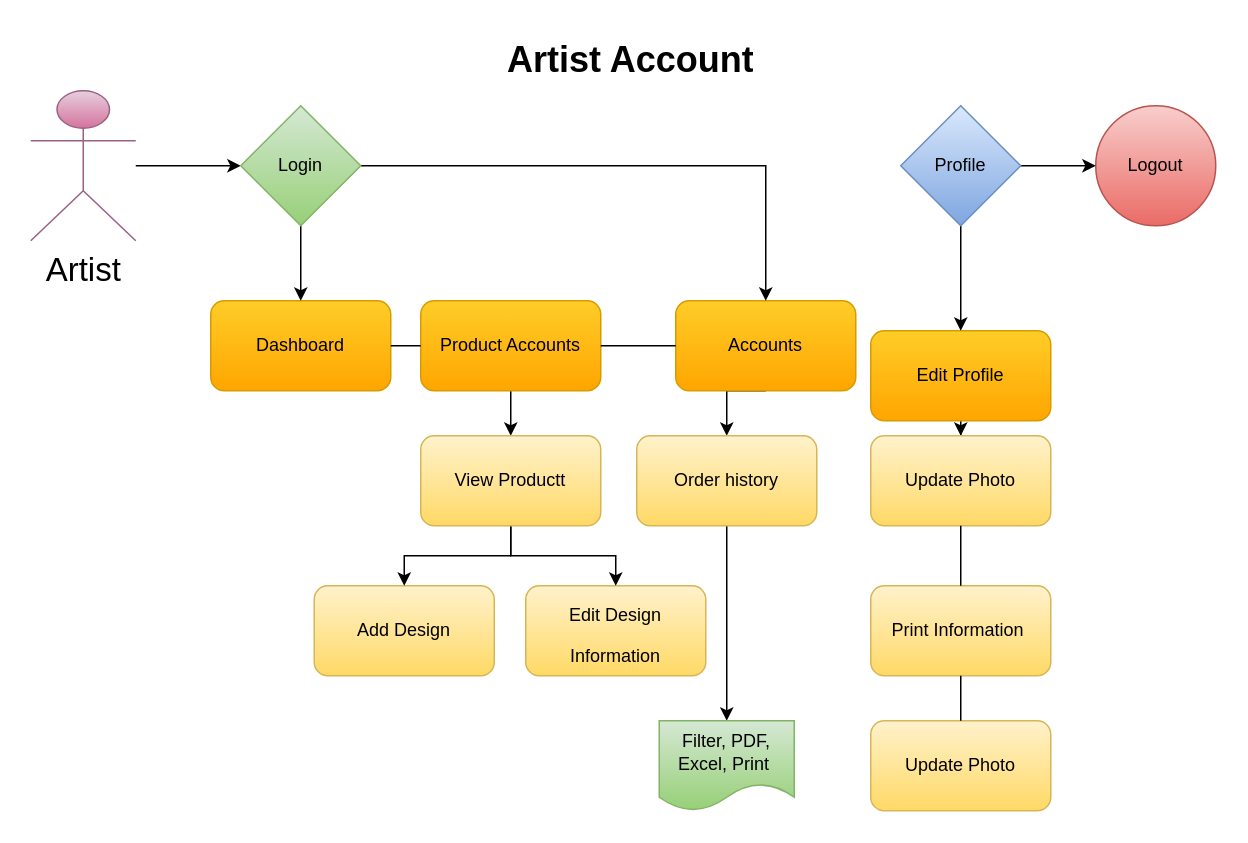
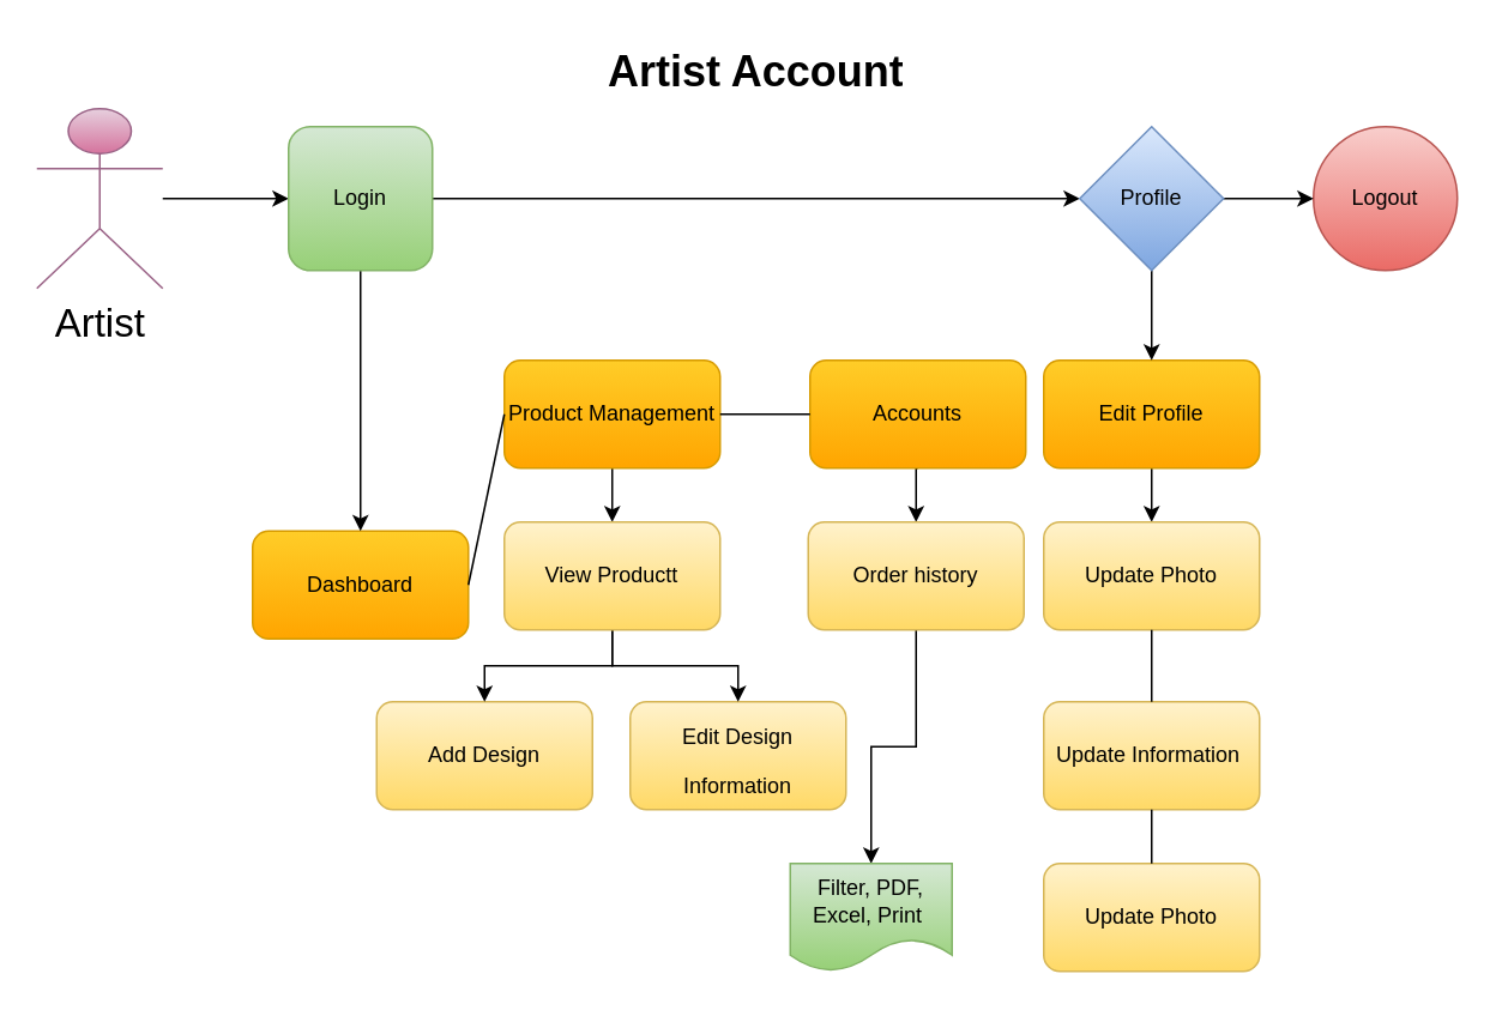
  <mxCell id="0" />
  <mxCell id="1" parent="0" />
- <mxCell id="2" value="Dashboard" style="rounded=1;whiteSpace=wrap;html=1;fillColor=#ffcd28;gradientColor=#ffa500;strokeColor=#d79b00;" vertex="1" parent="1"><mxGeometry x="140" y="200" width="120" height="60" as="geometry" /></mxCell>
+ <mxCell id="2" value="Dashboard" style="rounded=1;whiteSpace=wrap;html=1;fillColor=#ffcd28;gradientColor=#ffa500;strokeColor=#d79b00;" vertex="1" parent="1"><mxGeometry x="140" y="295" width="120" height="60" as="geometry" /></mxCell>
  <mxCell id="3" style="edgeStyle=orthogonalEdgeStyle;rounded=0;orthogonalLoop=1;jettySize=auto;html=1;exitX=0.5;exitY=1;exitDx=0;exitDy=0;fontSize=12;" edge="1" parent="1" source="4" target="26"><mxGeometry relative="1" as="geometry" /></mxCell>
- <mxCell id="4" value="Product Accounts" style="rounded=1;whiteSpace=wrap;html=1;fillColor=#ffcd28;gradientColor=#ffa500;strokeColor=#d79b00;" vertex="1" parent="1"><mxGeometry x="280" y="200" width="120" height="60" as="geometry" /></mxCell>
+ <mxCell id="4" value="Product Management" style="rounded=1;whiteSpace=wrap;html=1;fillColor=#ffcd28;gradientColor=#ffa500;strokeColor=#d79b00;" vertex="1" parent="1"><mxGeometry x="280" y="200" width="120" height="60" as="geometry" /></mxCell>
  <mxCell id="5" style="edgeStyle=orthogonalEdgeStyle;rounded=0;orthogonalLoop=1;jettySize=auto;html=1;exitX=0.5;exitY=1;exitDx=0;exitDy=0;entryX=0.5;entryY=0;entryDx=0;entryDy=0;" edge="1" parent="1" source="6" target="9"><mxGeometry relative="1" as="geometry" /></mxCell>
  <mxCell id="6" value="Accounts" style="rounded=1;whiteSpace=wrap;html=1;fillColor=#ffcd28;gradientColor=#ffa500;strokeColor=#d79b00;" vertex="1" parent="1"><mxGeometry x="450" y="200" width="120" height="60" as="geometry" /></mxCell>
  <mxCell id="7" value="Add Design" style="rounded=1;whiteSpace=wrap;html=1;fillColor=#fff2cc;gradientColor=#ffd966;strokeColor=#d6b656;" vertex="1" parent="1"><mxGeometry x="209" y="390" width="120" height="60" as="geometry" /></mxCell>
  <mxCell id="8" value="" style="edgeStyle=orthogonalEdgeStyle;rounded=0;orthogonalLoop=1;jettySize=auto;html=1;fontSize=12;" edge="1" parent="1" source="9" target="18"><mxGeometry relative="1" as="geometry" /></mxCell>
- <mxCell id="9" value="Order history" style="rounded=1;whiteSpace=wrap;html=1;fillColor=#fff2cc;gradientColor=#ffd966;strokeColor=#d6b656;" vertex="1" parent="1"><mxGeometry x="424" y="290" width="120" height="60" as="geometry" /></mxCell>
+ <mxCell id="9" value="Order history" style="rounded=1;whiteSpace=wrap;html=1;fillColor=#fff2cc;gradientColor=#ffd966;strokeColor=#d6b656;" vertex="1" parent="1"><mxGeometry x="449" y="290" width="120" height="60" as="geometry" /></mxCell>
  <mxCell id="10" style="edgeStyle=orthogonalEdgeStyle;rounded=0;orthogonalLoop=1;jettySize=auto;html=1;exitX=0.5;exitY=1;exitDx=0;exitDy=0;fontSize=12;" edge="1" parent="1" source="11" target="20"><mxGeometry relative="1" as="geometry" /></mxCell>
- <mxCell id="11" value="Edit Profile" style="rounded=1;whiteSpace=wrap;html=1;fillColor=#ffcd28;gradientColor=#ffa500;strokeColor=#d79b00;" vertex="1" parent="1"><mxGeometry x="580" y="220" width="120" height="60" as="geometry" /></mxCell>
+ <mxCell id="11" value="Edit Profile" style="rounded=1;whiteSpace=wrap;html=1;fillColor=#ffcd28;gradientColor=#ffa500;strokeColor=#d79b00;" vertex="1" parent="1"><mxGeometry x="580" y="200" width="120" height="60" as="geometry" /></mxCell>
  <mxCell id="12" value="" style="endArrow=none;html=1;rounded=0;entryX=0;entryY=0.5;entryDx=0;entryDy=0;exitX=1;exitY=0.5;exitDx=0;exitDy=0;" edge="1" parent="1" source="2" target="4"><mxGeometry width="50" height="50" relative="1" as="geometry"><mxPoint x="140" y="255" as="sourcePoint" /><mxPoint x="190" y="205" as="targetPoint" /></mxGeometry></mxCell>
  <mxCell id="13" value="" style="endArrow=none;html=1;rounded=0;entryX=0;entryY=0.5;entryDx=0;entryDy=0;exitX=1;exitY=0.5;exitDx=0;exitDy=0;" edge="1" parent="1" source="4" target="6"><mxGeometry width="50" height="50" relative="1" as="geometry"><mxPoint x="400" y="320" as="sourcePoint" /><mxPoint x="450" y="270" as="targetPoint" /></mxGeometry></mxCell>
  <mxCell id="14" style="edgeStyle=orthogonalEdgeStyle;rounded=0;orthogonalLoop=1;jettySize=auto;html=1;entryX=0;entryY=0.5;entryDx=0;entryDy=0;fontSize=12;" edge="1" parent="1" source="15" target="29"><mxGeometry relative="1" as="geometry" /></mxCell>
  <mxCell id="15" value="Artist" style="shape=umlActor;verticalLabelPosition=bottom;verticalAlign=top;html=1;outlineConnect=0;fontSize=22;fillColor=#e6d0de;gradientColor=#d5739d;strokeColor=#996185;" vertex="1" parent="1"><mxGeometry x="20" y="60" width="70" height="100" as="geometry" /></mxCell>
  <mxCell id="16" value="&lt;font style=&quot;font-size: 12px;&quot;&gt;Edit Design Information&lt;/font&gt;" style="rounded=1;whiteSpace=wrap;html=1;fontSize=22;fillColor=#fff2cc;gradientColor=#ffd966;strokeColor=#d6b656;" vertex="1" parent="1"><mxGeometry x="350" y="390" width="120" height="60" as="geometry" /></mxCell>
  <mxCell id="17" value="&lt;h1&gt;Artist Account&lt;/h1&gt;&lt;p&gt;&lt;br&gt;&lt;/p&gt;" style="text;html=1;strokeColor=none;fillColor=none;spacing=5;spacingTop=-20;whiteSpace=wrap;overflow=hidden;rounded=0;fontSize=12;" vertex="1" parent="1"><mxGeometry x="333" y="20" width="181" height="50" as="geometry" /></mxCell>
  <mxCell id="18" value="Filter, PDF, Excel, Print&amp;nbsp;" style="shape=document;whiteSpace=wrap;html=1;boundedLbl=1;fillColor=#d5e8d4;strokeColor=#82b366;rounded=1;gradientColor=#97d077;" vertex="1" parent="1"><mxGeometry x="439" y="480" width="90" height="60" as="geometry" /></mxCell>
- <mxCell id="19" value="Print Information&lt;span style=&quot;white-space: pre;&quot;&gt; &lt;/span&gt;" style="rounded=1;whiteSpace=wrap;html=1;fontSize=12;fillColor=#fff2cc;gradientColor=#ffd966;strokeColor=#d6b656;" vertex="1" parent="1"><mxGeometry x="580" y="390" width="120" height="60" as="geometry" /></mxCell>
+ <mxCell id="19" value="Update Information&lt;span style=&quot;white-space: pre;&quot;&gt; &lt;/span&gt;" style="rounded=1;whiteSpace=wrap;html=1;fontSize=12;fillColor=#fff2cc;gradientColor=#ffd966;strokeColor=#d6b656;" vertex="1" parent="1"><mxGeometry x="580" y="390" width="120" height="60" as="geometry" /></mxCell>
  <mxCell id="20" value="Update Photo" style="rounded=1;whiteSpace=wrap;html=1;fontSize=12;fillColor=#fff2cc;gradientColor=#ffd966;strokeColor=#d6b656;" vertex="1" parent="1"><mxGeometry x="580" y="290" width="120" height="60" as="geometry" /></mxCell>
  <mxCell id="21" value="Update Photo" style="rounded=1;whiteSpace=wrap;html=1;fontSize=12;fillColor=#fff2cc;gradientColor=#ffd966;strokeColor=#d6b656;" vertex="1" parent="1"><mxGeometry x="580" y="480" width="120" height="60" as="geometry" /></mxCell>
  <mxCell id="22" value="" style="endArrow=none;html=1;rounded=0;fontSize=12;entryX=0.5;entryY=1;entryDx=0;entryDy=0;exitX=0.5;exitY=0;exitDx=0;exitDy=0;" edge="1" parent="1" source="19" target="20"><mxGeometry width="50" height="50" relative="1" as="geometry"><mxPoint x="400" y="410" as="sourcePoint" /><mxPoint x="450" y="360" as="targetPoint" /></mxGeometry></mxCell>
  <mxCell id="23" value="" style="endArrow=none;html=1;rounded=0;fontSize=12;entryX=0.5;entryY=1;entryDx=0;entryDy=0;exitX=0.5;exitY=0;exitDx=0;exitDy=0;" edge="1" parent="1" source="21" target="19"><mxGeometry width="50" height="50" relative="1" as="geometry"><mxPoint x="620" y="480" as="sourcePoint" /><mxPoint x="670" y="430" as="targetPoint" /></mxGeometry></mxCell>
  <mxCell id="24" style="edgeStyle=orthogonalEdgeStyle;rounded=0;orthogonalLoop=1;jettySize=auto;html=1;exitX=0.5;exitY=1;exitDx=0;exitDy=0;entryX=0.5;entryY=0;entryDx=0;entryDy=0;fontSize=12;" edge="1" parent="1" source="26" target="7"><mxGeometry relative="1" as="geometry" /></mxCell>
  <mxCell id="25" style="edgeStyle=orthogonalEdgeStyle;rounded=0;orthogonalLoop=1;jettySize=auto;html=1;exitX=0.5;exitY=1;exitDx=0;exitDy=0;entryX=0.5;entryY=0;entryDx=0;entryDy=0;fontSize=12;" edge="1" parent="1" source="26" target="16"><mxGeometry relative="1" as="geometry" /></mxCell>
  <mxCell id="26" value="View Productt" style="rounded=1;whiteSpace=wrap;html=1;fontSize=12;fillColor=#fff2cc;strokeColor=#d6b656;gradientColor=#ffd966;" vertex="1" parent="1"><mxGeometry x="280" y="290" width="120" height="60" as="geometry" /></mxCell>
- <mxCell id="27" style="edgeStyle=orthogonalEdgeStyle;rounded=0;orthogonalLoop=1;jettySize=auto;html=1;exitX=1;exitY=0.5;exitDx=0;exitDy=0;fontSize=12;" edge="1" parent="1" source="29" target="6"><mxGeometry relative="1" as="geometry"><mxPoint x="660" y="110" as="targetPoint" /></mxGeometry></mxCell>
+ <mxCell id="27" style="edgeStyle=orthogonalEdgeStyle;rounded=0;orthogonalLoop=1;jettySize=auto;html=1;exitX=1;exitY=0.5;exitDx=0;exitDy=0;entryX=0;entryY=0.5;entryDx=0;entryDy=0;fontSize=12;" edge="1" parent="1" source="29" target="33"><mxGeometry relative="1" as="geometry"><mxPoint x="660" y="110" as="targetPoint" /></mxGeometry></mxCell>
  <mxCell id="28" style="edgeStyle=orthogonalEdgeStyle;rounded=0;orthogonalLoop=1;jettySize=auto;html=1;exitX=0.5;exitY=1;exitDx=0;exitDy=0;entryX=0.5;entryY=0;entryDx=0;entryDy=0;fontSize=12;" edge="1" parent="1" source="29" target="2"><mxGeometry relative="1" as="geometry" /></mxCell>
- <mxCell id="29" value="Login" style="rhombus;whiteSpace=wrap;html=1;fontSize=12;fillColor=#d5e8d4;gradientColor=#97d077;strokeColor=#82b366;" vertex="1" parent="1"><mxGeometry x="160" y="70" width="80" height="80" as="geometry" /></mxCell>
+ <mxCell id="29" value="Login" style="whiteSpace=wrap;html=1;fontSize=12;fillColor=#d5e8d4;gradientColor=#97d077;strokeColor=#82b366;rounded=1;" vertex="1" parent="1"><mxGeometry x="160" y="70" width="80" height="80" as="geometry" /></mxCell>
  <mxCell id="30" value="Logout" style="ellipse;whiteSpace=wrap;html=1;aspect=fixed;fontSize=12;fillColor=#f8cecc;gradientColor=#ea6b66;strokeColor=#b85450;" vertex="1" parent="1"><mxGeometry x="730" y="70" width="80" height="80" as="geometry" /></mxCell>
  <mxCell id="31" style="edgeStyle=orthogonalEdgeStyle;rounded=0;orthogonalLoop=1;jettySize=auto;html=1;exitX=0.5;exitY=1;exitDx=0;exitDy=0;fontSize=12;" edge="1" parent="1" source="33" target="11"><mxGeometry relative="1" as="geometry" /></mxCell>
  <mxCell id="32" style="edgeStyle=orthogonalEdgeStyle;rounded=0;orthogonalLoop=1;jettySize=auto;html=1;exitX=1;exitY=0.5;exitDx=0;exitDy=0;entryX=0;entryY=0.5;entryDx=0;entryDy=0;fontSize=12;" edge="1" parent="1" source="33" target="30"><mxGeometry relative="1" as="geometry" /></mxCell>
  <mxCell id="33" value="Profile" style="rhombus;whiteSpace=wrap;html=1;fontSize=12;fillColor=#dae8fc;gradientColor=#7ea6e0;strokeColor=#6c8ebf;" vertex="1" parent="1"><mxGeometry x="600" y="70" width="80" height="80" as="geometry" /></mxCell>
